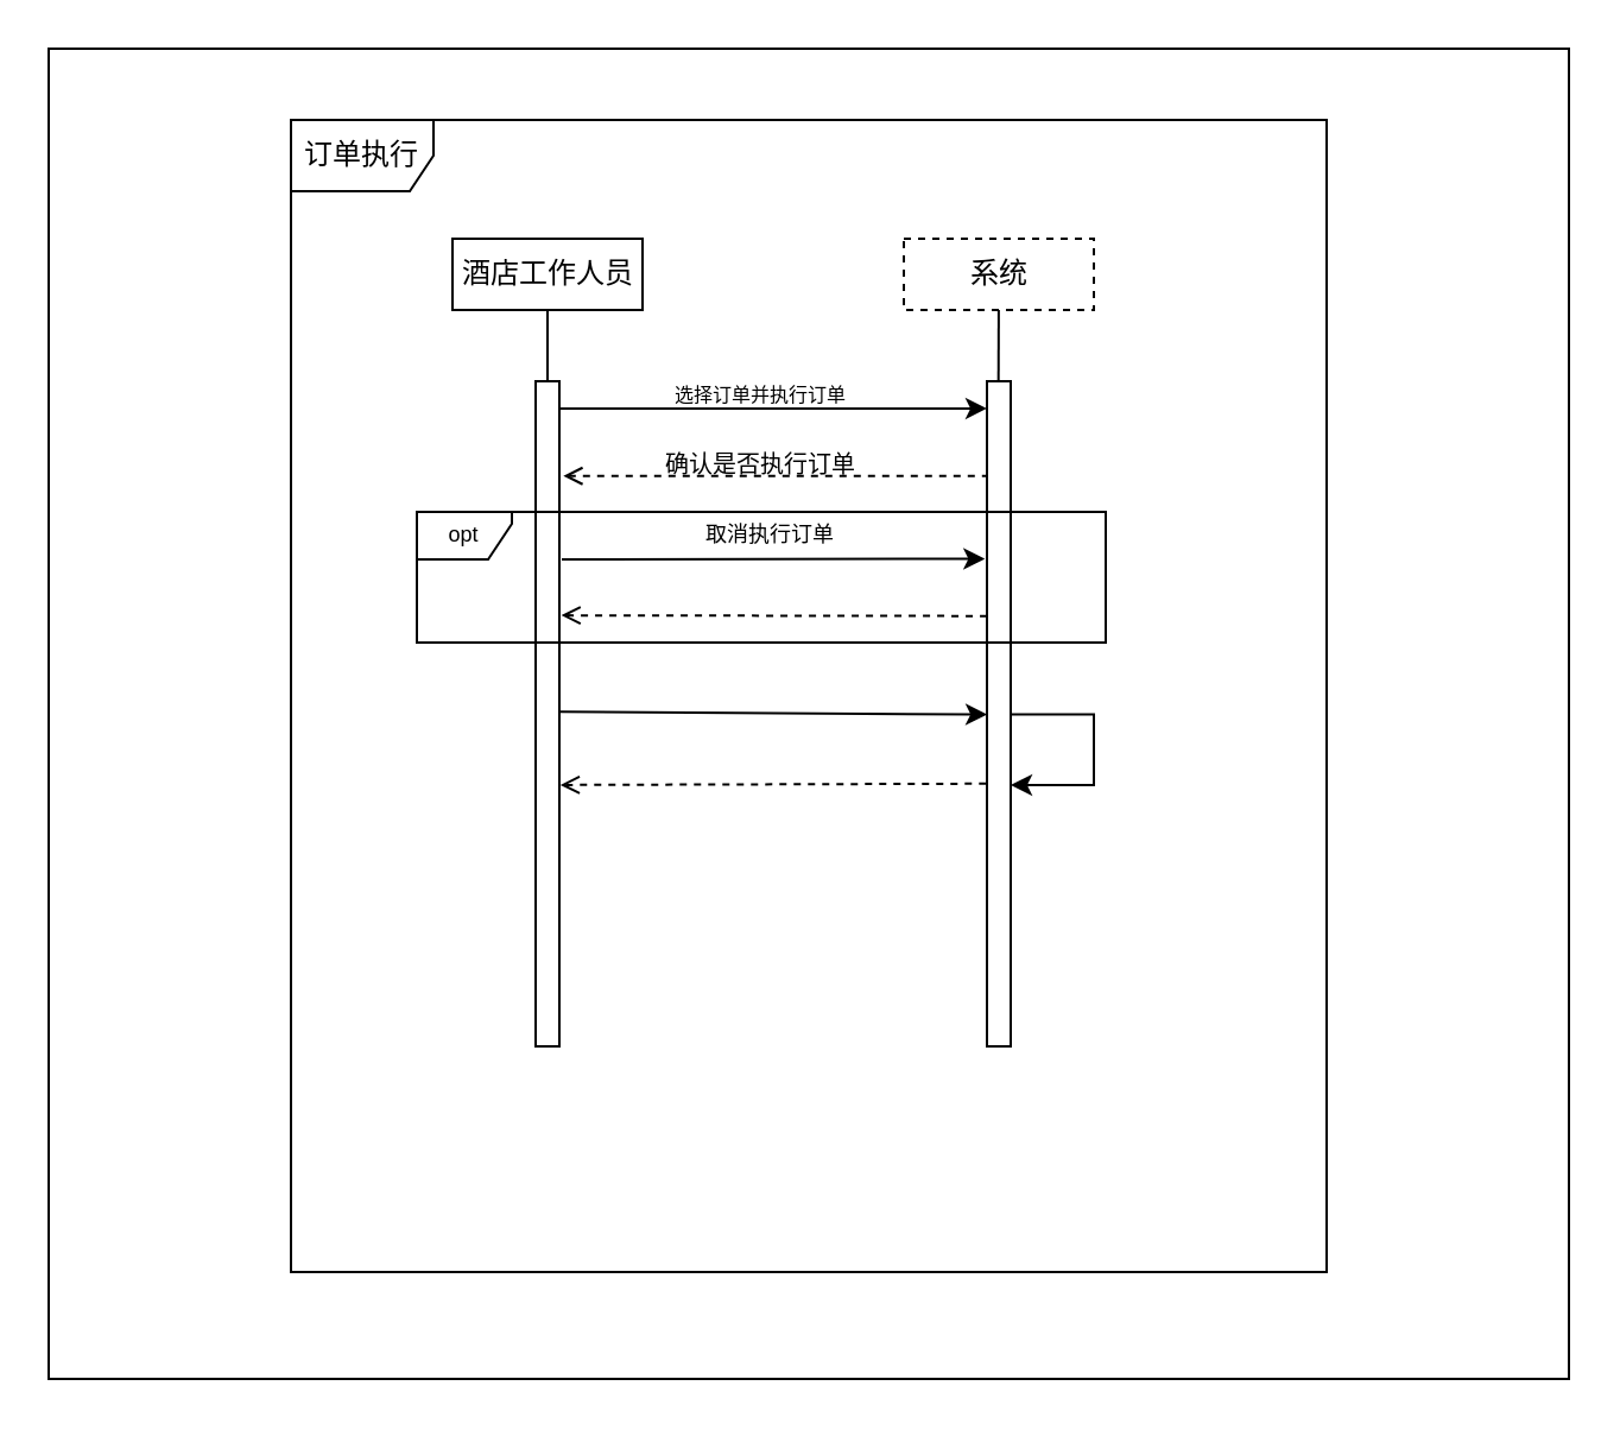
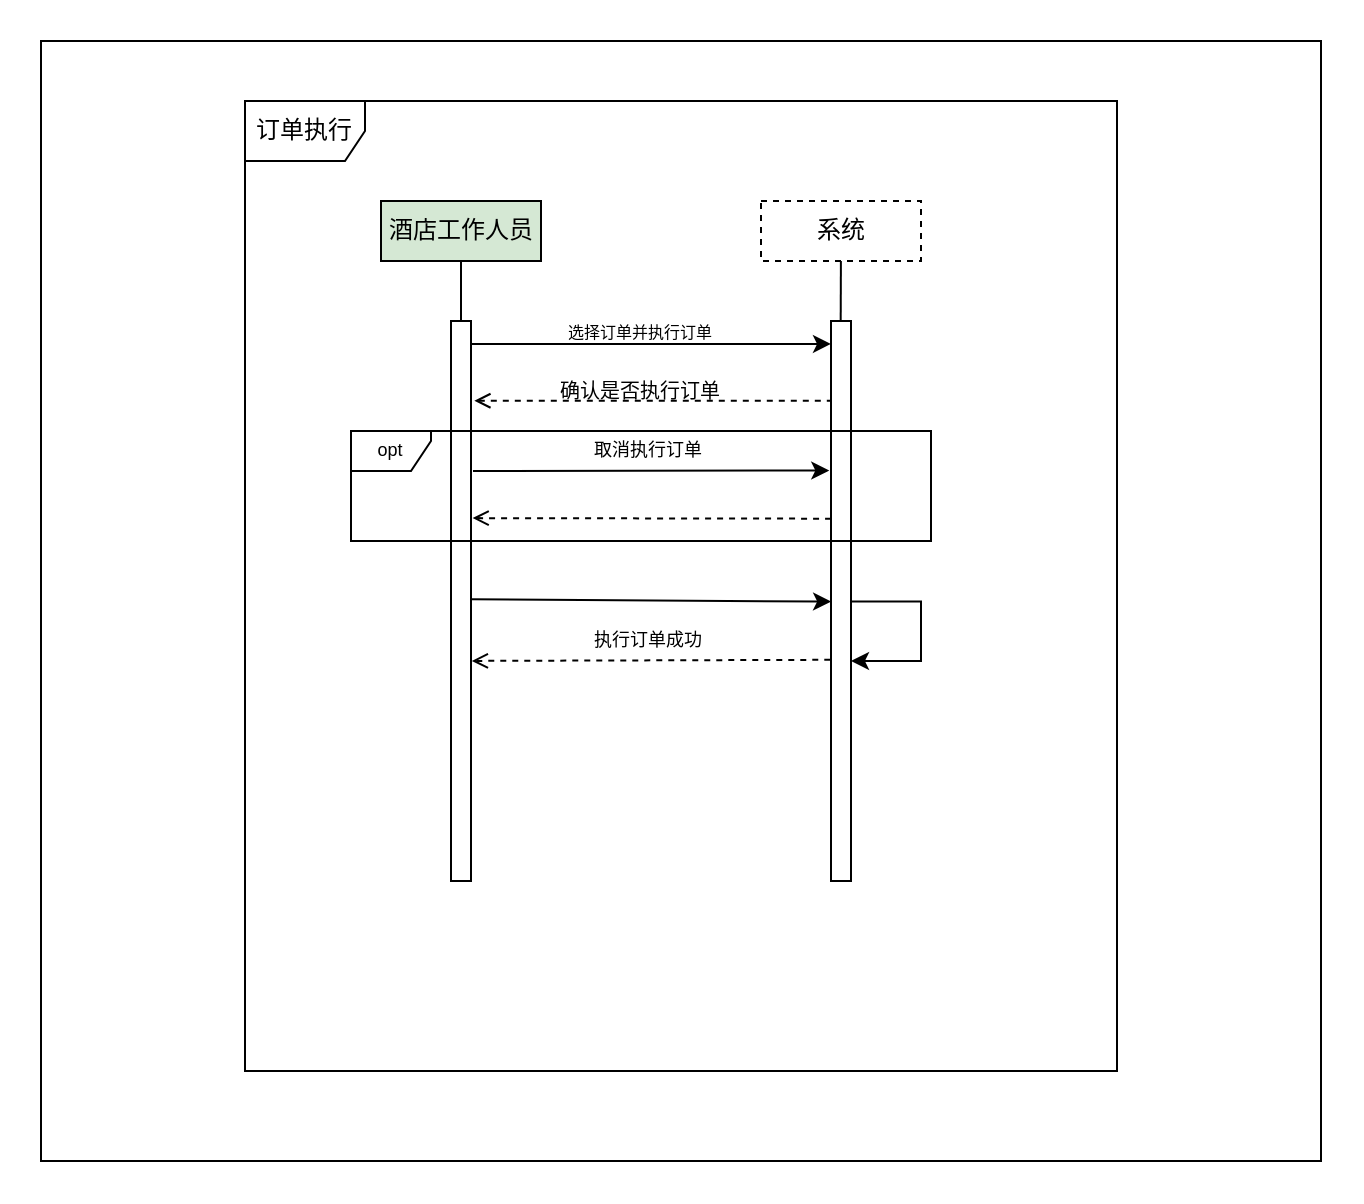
  <mxCell id="0" />
  <mxCell id="1" parent="0" />
  <mxCell id="2" value="" style="rounded=0;whiteSpace=wrap;html=1;" parent="1" vertex="1"><mxGeometry x="20" y="20" width="640" height="560" as="geometry" /></mxCell>
  <mxCell id="3" value="订单执行" style="shape=umlFrame;whiteSpace=wrap;html=1;" parent="1" vertex="1"><mxGeometry x="122" y="50" width="436" height="485" as="geometry" /></mxCell>
  <mxCell id="4" value="" style="rounded=0;orthogonalLoop=1;jettySize=auto;html=1;endArrow=none;endFill=0;" parent="1" source="5" target="8" edge="1"><mxGeometry relative="1" as="geometry" /></mxCell>
- <mxCell id="5" value="酒店工作人员" style="html=1;" parent="1" vertex="1"><mxGeometry x="190" y="100" width="80" height="30" as="geometry" /></mxCell>
+ <mxCell id="5" value="酒店工作人员" style="html=1;fillColor=#d5e8d4;" parent="1" vertex="1"><mxGeometry x="190" y="100" width="80" height="30" as="geometry" /></mxCell>
  <mxCell id="6" value="" style="edgeStyle=none;rounded=0;orthogonalLoop=1;jettySize=auto;html=1;endArrow=none;endFill=0;entryX=0.481;entryY=0.037;entryDx=0;entryDy=0;entryPerimeter=0;" parent="1" source="7" target="9" edge="1"><mxGeometry relative="1" as="geometry"><mxPoint x="422" y="161" as="targetPoint" /></mxGeometry></mxCell>
  <mxCell id="7" value="系统" style="html=1;dashed=1;" parent="1" vertex="1"><mxGeometry x="380" y="100" width="80" height="30" as="geometry" /></mxCell>
  <mxCell id="8" value="" style="html=1;points=[];perimeter=orthogonalPerimeter;" parent="1" vertex="1"><mxGeometry x="225" y="160" width="10" height="280" as="geometry" /></mxCell>
  <mxCell id="9" value="" style="html=1;points=[];perimeter=orthogonalPerimeter;" parent="1" vertex="1"><mxGeometry x="415" y="160" width="10" height="280" as="geometry" /></mxCell>
  <mxCell id="10" value="" style="endArrow=classic;html=1;exitX=0.955;exitY=0.041;exitDx=0;exitDy=0;exitPerimeter=0;" parent="1" source="8" target="9" edge="1"><mxGeometry width="50" height="50" relative="1" as="geometry"><mxPoint x="290" y="300" as="sourcePoint" /><mxPoint x="340" y="250" as="targetPoint" /></mxGeometry></mxCell>
  <mxCell id="11" value="" style="endArrow=none;dashed=1;html=1;exitX=0.263;exitY=0.309;exitDx=0;exitDy=0;exitPerimeter=0;startArrow=open;startFill=0;" parent="1" source="3" target="9" edge="1"><mxGeometry width="50" height="50" relative="1" as="geometry"><mxPoint x="290" y="300" as="sourcePoint" /><mxPoint x="340" y="250" as="targetPoint" /></mxGeometry></mxCell>
  <mxCell id="12" value="&lt;span style=&quot;font-size: 8px&quot;&gt;选择订单并执行订单&lt;/span&gt;" style="text;html=1;strokeColor=none;fillColor=none;align=center;verticalAlign=middle;whiteSpace=wrap;rounded=0;" parent="1" vertex="1"><mxGeometry x="265" y="160" width="110" height="10" as="geometry" /></mxCell>
  <mxCell id="13" value="&lt;font style=&quot;font-size: 10px&quot;&gt;确认是否执行订单&lt;/font&gt;" style="text;html=1;strokeColor=none;fillColor=none;align=center;verticalAlign=middle;whiteSpace=wrap;rounded=0;horizontal=1;fontSize=9;" parent="1" vertex="1"><mxGeometry x="265" y="190" width="110" height="10" as="geometry" /></mxCell>
  <mxCell id="14" value="opt" style="shape=umlFrame;whiteSpace=wrap;html=1;fontSize=9;width=40;height=20;" parent="1" vertex="1"><mxGeometry x="175" y="215" width="290" height="55" as="geometry" /></mxCell>
  <mxCell id="15" value="" style="endArrow=classic;html=1;entryX=-0.086;entryY=0.267;entryDx=0;entryDy=0;entryPerimeter=0;" parent="1" target="9" edge="1"><mxGeometry width="50" height="50" relative="1" as="geometry"><mxPoint x="236" y="235" as="sourcePoint" /><mxPoint x="410" y="250" as="targetPoint" /></mxGeometry></mxCell>
  <mxCell id="16" value="取消执行订单" style="text;html=1;strokeColor=none;fillColor=none;align=center;verticalAlign=middle;whiteSpace=wrap;rounded=0;fontSize=9;" parent="1" vertex="1"><mxGeometry x="255" y="220" width="137.5" height="10" as="geometry" /></mxCell>
  <mxCell id="17" value="" style="endArrow=none;dashed=1;html=1;exitX=1.08;exitY=0.352;exitDx=0;exitDy=0;exitPerimeter=0;startArrow=open;startFill=0;entryX=-0.005;entryY=0.353;entryDx=0;entryDy=0;entryPerimeter=0;" parent="1" source="8" target="9" edge="1"><mxGeometry width="50" height="50" relative="1" as="geometry"><mxPoint x="246.668" y="209.865" as="sourcePoint" /><mxPoint x="425" y="209.865" as="targetPoint" /></mxGeometry></mxCell>
  <mxCell id="18" value="" style="endArrow=classic;html=1;fontSize=9;exitX=0.994;exitY=0.497;exitDx=0;exitDy=0;exitPerimeter=0;entryX=0.006;entryY=0.501;entryDx=0;entryDy=0;entryPerimeter=0;" parent="1" source="8" target="9" edge="1"><mxGeometry width="50" height="50" relative="1" as="geometry"><mxPoint x="300" y="290" as="sourcePoint" /><mxPoint x="350" y="240" as="targetPoint" /></mxGeometry></mxCell>
  <mxCell id="19" value="" style="endArrow=none;dashed=1;html=1;fontSize=9;exitX=1.04;exitY=0.607;exitDx=0;exitDy=0;exitPerimeter=0;entryX=0.051;entryY=0.605;entryDx=0;entryDy=0;entryPerimeter=0;startArrow=open;startFill=0;" parent="1" source="8" target="9" edge="1"><mxGeometry width="50" height="50" relative="1" as="geometry"><mxPoint x="300" y="290" as="sourcePoint" /><mxPoint x="350" y="240" as="targetPoint" /></mxGeometry></mxCell>
+ <mxCell id="20" value="执行订单成功" style="text;html=1;strokeColor=none;fillColor=none;align=center;verticalAlign=middle;whiteSpace=wrap;rounded=0;fontSize=9;" parent="1" vertex="1"><mxGeometry x="274" y="310" width="100" height="20" as="geometry" /></mxCell>
  <mxCell id="21" value="" style="endArrow=classic;html=1;fontSize=9;edgeStyle=orthogonalEdgeStyle;exitX=0.966;exitY=0.501;exitDx=0;exitDy=0;exitPerimeter=0;entryX=1;entryY=0.607;entryDx=0;entryDy=0;entryPerimeter=0;rounded=0;" parent="1" source="9" target="9" edge="1"><mxGeometry width="50" height="50" relative="1" as="geometry"><mxPoint x="300" y="290" as="sourcePoint" /><mxPoint x="350" y="240" as="targetPoint" /><Array as="points"><mxPoint x="460" y="300" /><mxPoint x="460" y="330" /></Array></mxGeometry></mxCell>
